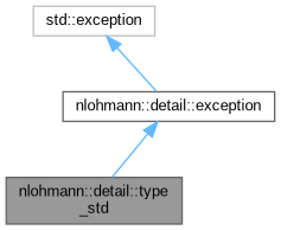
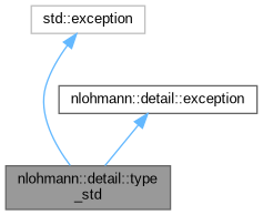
  digraph {
    fontname="Liberation Sans"
    node [color=gray40 fillcolor=white fontname="Liberation Sans" fontsize=10 shape=box style=filled]
    edge [color=steelblue1 dir=back fontname="Liberation Sans" fontsize=10 labelfontname=Helvetica labelfontsize=10 style=solid]
    n1 [fillcolor=grey60 fontcolor=black height=0.2 label="nlohmann::detail::type\l_std" width=0.4]
    n2 [height=0.2 label="nlohmann::detail::exception" width=0.4]
    n3 [color=grey75 height=0.2 label="std::exception" width=0.4]
    n2 -> n1
-   n3 -> n2
+   n3 -> n1
  }
